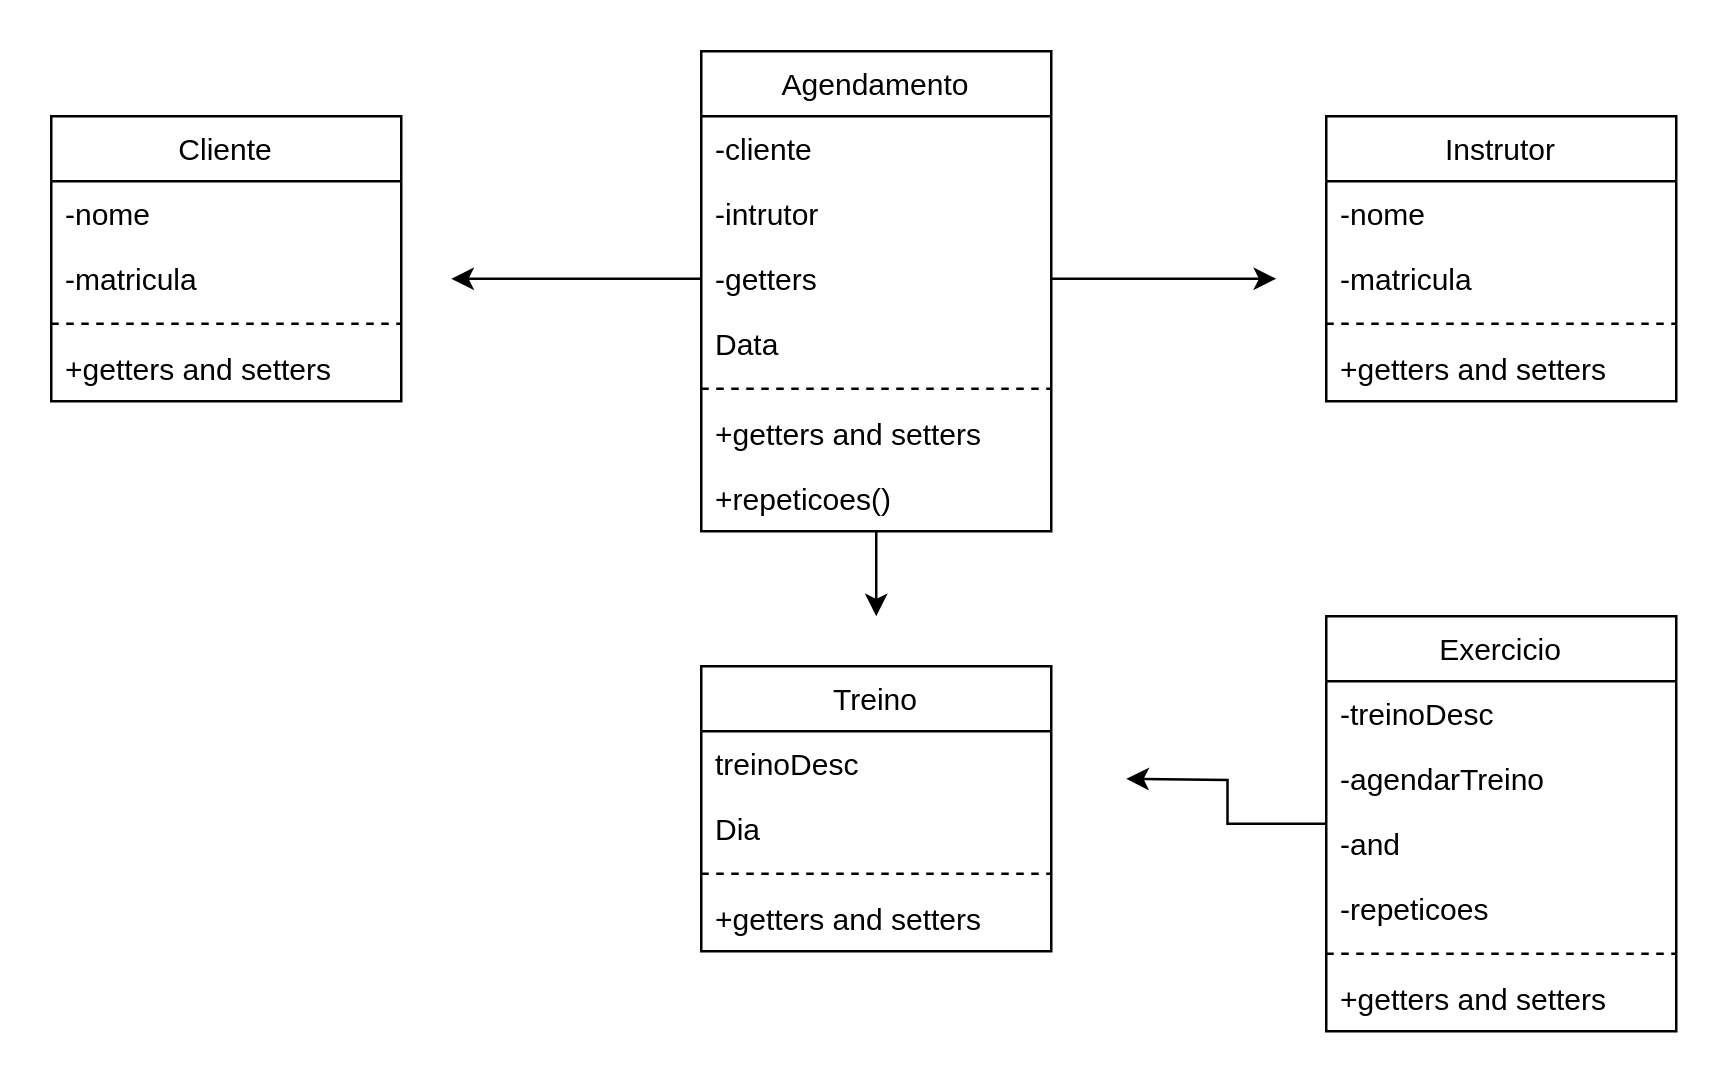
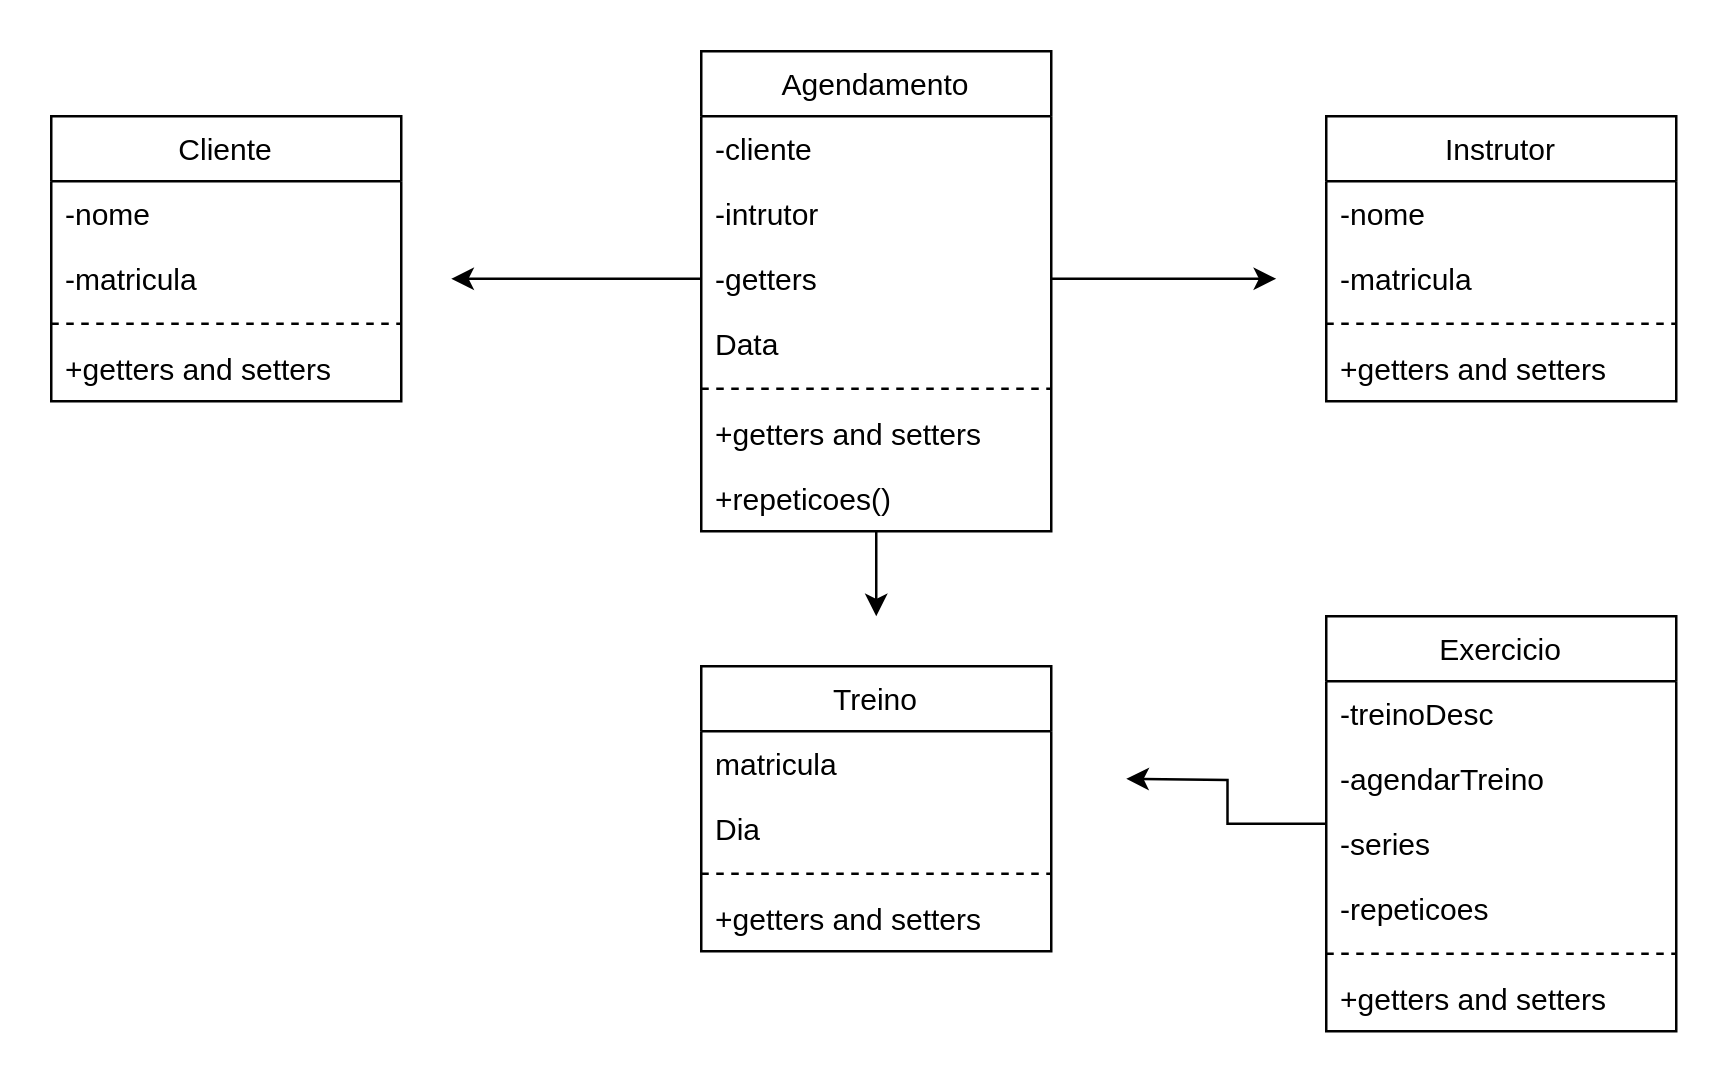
  <mxCell id="0" />
  <mxCell id="1" parent="0" />
  <mxCell id="2" value="Cliente" style="swimlane;fontStyle=0;childLayout=stackLayout;horizontal=1;startSize=26;fillColor=none;horizontalStack=0;resizeParent=1;resizeParentMax=0;resizeLast=0;collapsible=1;marginBottom=0;" parent="1" vertex="1"><mxGeometry x="20" y="46" width="140" height="114" as="geometry" /></mxCell>
  <mxCell id="3" value="-nome" style="text;strokeColor=none;fillColor=none;align=left;verticalAlign=top;spacingLeft=4;spacingRight=4;overflow=hidden;rotatable=0;points=[[0,0.5],[1,0.5]];portConstraint=eastwest;" parent="2" vertex="1"><mxGeometry y="26" width="140" height="26" as="geometry" /></mxCell>
  <mxCell id="4" value="-matricula" style="text;strokeColor=none;fillColor=none;align=left;verticalAlign=top;spacingLeft=4;spacingRight=4;overflow=hidden;rotatable=0;points=[[0,0.5],[1,0.5]];portConstraint=eastwest;" parent="2" vertex="1"><mxGeometry y="52" width="140" height="26" as="geometry" /></mxCell>
  <mxCell id="5" value="" style="line;strokeWidth=1;html=1;dashed=1;" parent="2" vertex="1"><mxGeometry y="78" width="140" height="10" as="geometry" /></mxCell>
  <mxCell id="6" value="+getters and setters" style="text;strokeColor=none;fillColor=none;align=left;verticalAlign=top;spacingLeft=4;spacingRight=4;overflow=hidden;rotatable=0;points=[[0,0.5],[1,0.5]];portConstraint=eastwest;" parent="2" vertex="1"><mxGeometry y="88" width="140" height="26" as="geometry" /></mxCell>
  <mxCell id="7" value="Instrutor" style="swimlane;fontStyle=0;childLayout=stackLayout;horizontal=1;startSize=26;fillColor=none;horizontalStack=0;resizeParent=1;resizeParentMax=0;resizeLast=0;collapsible=1;marginBottom=0;" parent="1" vertex="1"><mxGeometry x="530" y="46" width="140" height="114" as="geometry" /></mxCell>
  <mxCell id="8" value="-nome" style="text;strokeColor=none;fillColor=none;align=left;verticalAlign=top;spacingLeft=4;spacingRight=4;overflow=hidden;rotatable=0;points=[[0,0.5],[1,0.5]];portConstraint=eastwest;" parent="7" vertex="1"><mxGeometry y="26" width="140" height="26" as="geometry" /></mxCell>
  <mxCell id="9" value="-matricula" style="text;strokeColor=none;fillColor=none;align=left;verticalAlign=top;spacingLeft=4;spacingRight=4;overflow=hidden;rotatable=0;points=[[0,0.5],[1,0.5]];portConstraint=eastwest;" parent="7" vertex="1"><mxGeometry y="52" width="140" height="26" as="geometry" /></mxCell>
  <mxCell id="10" value="" style="line;strokeWidth=1;html=1;dashed=1;" parent="7" vertex="1"><mxGeometry y="78" width="140" height="10" as="geometry" /></mxCell>
  <mxCell id="11" value="+getters and setters" style="text;strokeColor=none;fillColor=none;align=left;verticalAlign=top;spacingLeft=4;spacingRight=4;overflow=hidden;rotatable=0;points=[[0,0.5],[1,0.5]];portConstraint=eastwest;" parent="7" vertex="1"><mxGeometry y="88" width="140" height="26" as="geometry" /></mxCell>
  <mxCell id="12" value="Treino" style="swimlane;fontStyle=0;childLayout=stackLayout;horizontal=1;startSize=26;fillColor=none;horizontalStack=0;resizeParent=1;resizeParentMax=0;resizeLast=0;collapsible=1;marginBottom=0;" parent="1" vertex="1"><mxGeometry x="280" y="266" width="140" height="114" as="geometry" /></mxCell>
- <mxCell id="13" value="treinoDesc" style="text;strokeColor=none;fillColor=none;align=left;verticalAlign=top;spacingLeft=4;spacingRight=4;overflow=hidden;rotatable=0;points=[[0,0.5],[1,0.5]];portConstraint=eastwest;" parent="12" vertex="1"><mxGeometry y="26" width="140" height="26" as="geometry" /></mxCell>
+ <mxCell id="13" value="matricula" style="text;strokeColor=none;fillColor=none;align=left;verticalAlign=top;spacingLeft=4;spacingRight=4;overflow=hidden;rotatable=0;points=[[0,0.5],[1,0.5]];portConstraint=eastwest;" parent="12" vertex="1"><mxGeometry y="26" width="140" height="26" as="geometry" /></mxCell>
  <mxCell id="14" value="Dia" style="text;strokeColor=none;fillColor=none;align=left;verticalAlign=top;spacingLeft=4;spacingRight=4;overflow=hidden;rotatable=0;points=[[0,0.5],[1,0.5]];portConstraint=eastwest;" parent="12" vertex="1"><mxGeometry y="52" width="140" height="26" as="geometry" /></mxCell>
  <mxCell id="15" value="" style="line;strokeWidth=1;html=1;dashed=1;" parent="12" vertex="1"><mxGeometry y="78" width="140" height="10" as="geometry" /></mxCell>
  <mxCell id="16" value="+getters and setters" style="text;strokeColor=none;fillColor=none;align=left;verticalAlign=top;spacingLeft=4;spacingRight=4;overflow=hidden;rotatable=0;points=[[0,0.5],[1,0.5]];portConstraint=eastwest;" parent="12" vertex="1"><mxGeometry y="88" width="140" height="26" as="geometry" /></mxCell>
  <mxCell id="17" style="edgeStyle=orthogonalEdgeStyle;rounded=0;orthogonalLoop=1;jettySize=auto;html=1;" parent="1" source="18" edge="1"><mxGeometry relative="1" as="geometry"><mxPoint x="450" y="311" as="targetPoint" /></mxGeometry></mxCell>
  <mxCell id="18" value="Exercicio" style="swimlane;fontStyle=0;childLayout=stackLayout;horizontal=1;startSize=26;fillColor=none;horizontalStack=0;resizeParent=1;resizeParentMax=0;resizeLast=0;collapsible=1;marginBottom=0;" parent="1" vertex="1"><mxGeometry x="530" y="246" width="140" height="166" as="geometry" /></mxCell>
  <mxCell id="19" value="-treinoDesc" style="text;strokeColor=none;fillColor=none;align=left;verticalAlign=top;spacingLeft=4;spacingRight=4;overflow=hidden;rotatable=0;points=[[0,0.5],[1,0.5]];portConstraint=eastwest;" parent="18" vertex="1"><mxGeometry y="26" width="140" height="26" as="geometry" /></mxCell>
  <mxCell id="20" value="-agendarTreino" style="text;strokeColor=none;fillColor=none;align=left;verticalAlign=top;spacingLeft=4;spacingRight=4;overflow=hidden;rotatable=0;points=[[0,0.5],[1,0.5]];portConstraint=eastwest;dashed=1;" parent="18" vertex="1"><mxGeometry y="52" width="140" height="26" as="geometry" /></mxCell>
- <mxCell id="21" value="-and" style="text;strokeColor=none;fillColor=none;align=left;verticalAlign=top;spacingLeft=4;spacingRight=4;overflow=hidden;rotatable=0;points=[[0,0.5],[1,0.5]];portConstraint=eastwest;" parent="18" vertex="1"><mxGeometry y="78" width="140" height="26" as="geometry" /></mxCell>
+ <mxCell id="21" value="-series" style="text;strokeColor=none;fillColor=none;align=left;verticalAlign=top;spacingLeft=4;spacingRight=4;overflow=hidden;rotatable=0;points=[[0,0.5],[1,0.5]];portConstraint=eastwest;" parent="18" vertex="1"><mxGeometry y="78" width="140" height="26" as="geometry" /></mxCell>
  <mxCell id="22" value="-repeticoes" style="text;strokeColor=none;fillColor=none;align=left;verticalAlign=top;spacingLeft=4;spacingRight=4;overflow=hidden;rotatable=0;points=[[0,0.5],[1,0.5]];portConstraint=eastwest;" parent="18" vertex="1"><mxGeometry y="104" width="140" height="26" as="geometry" /></mxCell>
  <mxCell id="23" value="" style="line;strokeWidth=1;html=1;dashed=1;" parent="18" vertex="1"><mxGeometry y="130" width="140" height="10" as="geometry" /></mxCell>
  <mxCell id="24" value="+getters and setters" style="text;strokeColor=none;fillColor=none;align=left;verticalAlign=top;spacingLeft=4;spacingRight=4;overflow=hidden;rotatable=0;points=[[0,0.5],[1,0.5]];portConstraint=eastwest;" parent="18" vertex="1"><mxGeometry y="140" width="140" height="26" as="geometry" /></mxCell>
  <mxCell id="25" style="edgeStyle=orthogonalEdgeStyle;rounded=0;orthogonalLoop=1;jettySize=auto;html=1;" parent="1" source="26" edge="1"><mxGeometry relative="1" as="geometry"><mxPoint x="350" y="246" as="targetPoint" /></mxGeometry></mxCell>
  <mxCell id="26" value="Agendamento" style="swimlane;fontStyle=0;childLayout=stackLayout;horizontal=1;startSize=26;fillColor=none;horizontalStack=0;resizeParent=1;resizeParentMax=0;resizeLast=0;collapsible=1;marginBottom=0;" parent="1" vertex="1"><mxGeometry x="280" y="20" width="140" height="192" as="geometry" /></mxCell>
  <mxCell id="27" value="-cliente" style="text;strokeColor=none;fillColor=none;align=left;verticalAlign=top;spacingLeft=4;spacingRight=4;overflow=hidden;rotatable=0;points=[[0,0.5],[1,0.5]];portConstraint=eastwest;" parent="26" vertex="1"><mxGeometry y="26" width="140" height="26" as="geometry" /></mxCell>
  <mxCell id="28" value="-intrutor" style="text;strokeColor=none;fillColor=none;align=left;verticalAlign=top;spacingLeft=4;spacingRight=4;overflow=hidden;rotatable=0;points=[[0,0.5],[1,0.5]];portConstraint=eastwest;" parent="26" vertex="1"><mxGeometry y="52" width="140" height="26" as="geometry" /></mxCell>
  <mxCell id="29" value="-getters" style="text;strokeColor=none;fillColor=none;align=left;verticalAlign=top;spacingLeft=4;spacingRight=4;overflow=hidden;rotatable=0;points=[[0,0.5],[1,0.5]];portConstraint=eastwest;" parent="26" vertex="1"><mxGeometry y="78" width="140" height="26" as="geometry" /></mxCell>
  <mxCell id="30" value="Data" style="text;strokeColor=none;fillColor=none;align=left;verticalAlign=top;spacingLeft=4;spacingRight=4;overflow=hidden;rotatable=0;points=[[0,0.5],[1,0.5]];portConstraint=eastwest;" parent="26" vertex="1"><mxGeometry y="104" width="140" height="26" as="geometry" /></mxCell>
  <mxCell id="31" value="" style="line;strokeWidth=1;html=1;dashed=1;" parent="26" vertex="1"><mxGeometry y="130" width="140" height="10" as="geometry" /></mxCell>
  <mxCell id="32" value="+getters and setters" style="text;strokeColor=none;fillColor=none;align=left;verticalAlign=top;spacingLeft=4;spacingRight=4;overflow=hidden;rotatable=0;points=[[0,0.5],[1,0.5]];portConstraint=eastwest;" parent="26" vertex="1"><mxGeometry y="140" width="140" height="26" as="geometry" /></mxCell>
  <mxCell id="33" value="+repeticoes()" style="text;strokeColor=none;fillColor=none;align=left;verticalAlign=top;spacingLeft=4;spacingRight=4;overflow=hidden;rotatable=0;points=[[0,0.5],[1,0.5]];portConstraint=eastwest;" parent="26" vertex="1"><mxGeometry y="166" width="140" height="26" as="geometry" /></mxCell>
  <mxCell id="34" style="edgeStyle=orthogonalEdgeStyle;rounded=0;orthogonalLoop=1;jettySize=auto;html=1;" parent="1" source="29" edge="1"><mxGeometry relative="1" as="geometry"><mxPoint x="510" y="111" as="targetPoint" /></mxGeometry></mxCell>
  <mxCell id="35" style="edgeStyle=orthogonalEdgeStyle;rounded=0;orthogonalLoop=1;jettySize=auto;html=1;" parent="1" source="29" edge="1"><mxGeometry relative="1" as="geometry"><mxPoint x="180" y="111" as="targetPoint" /></mxGeometry></mxCell>
